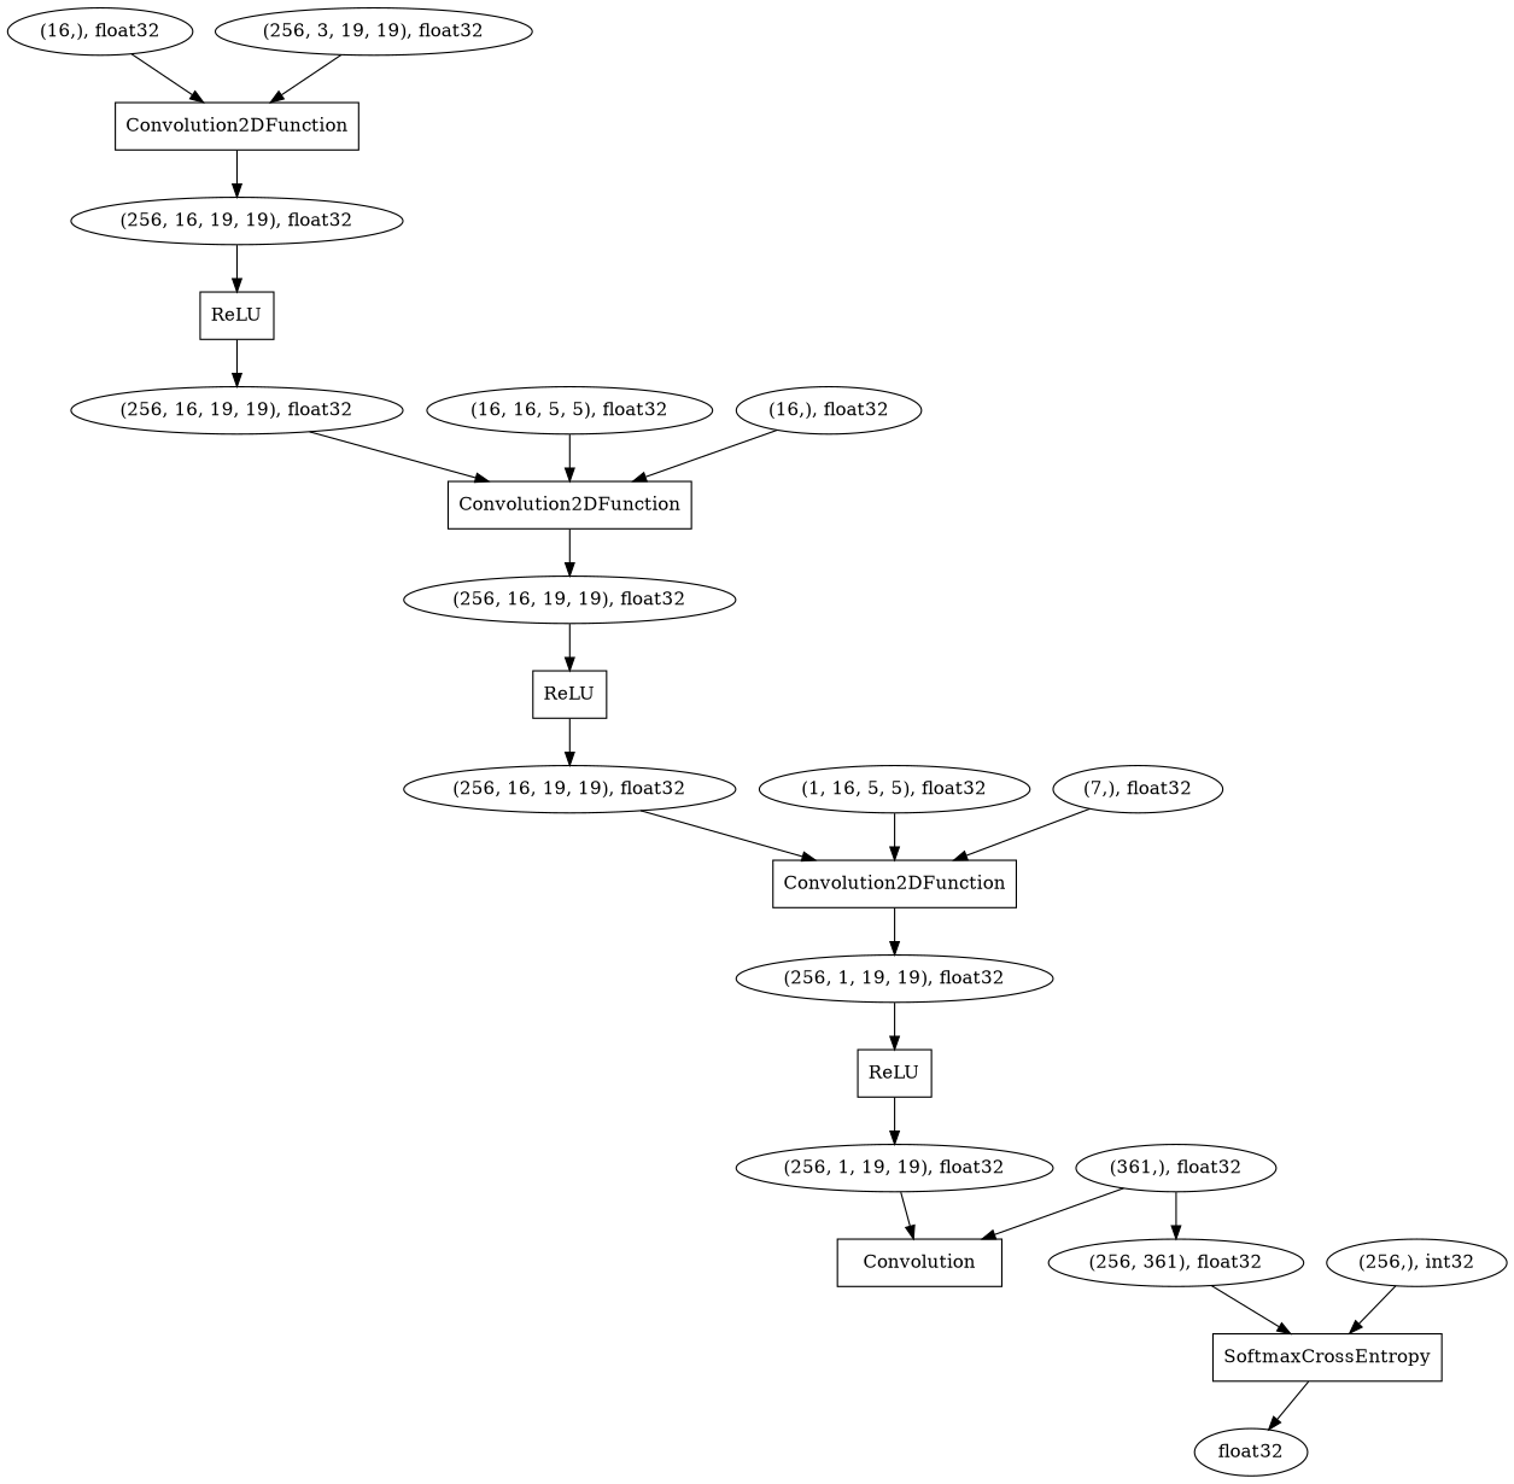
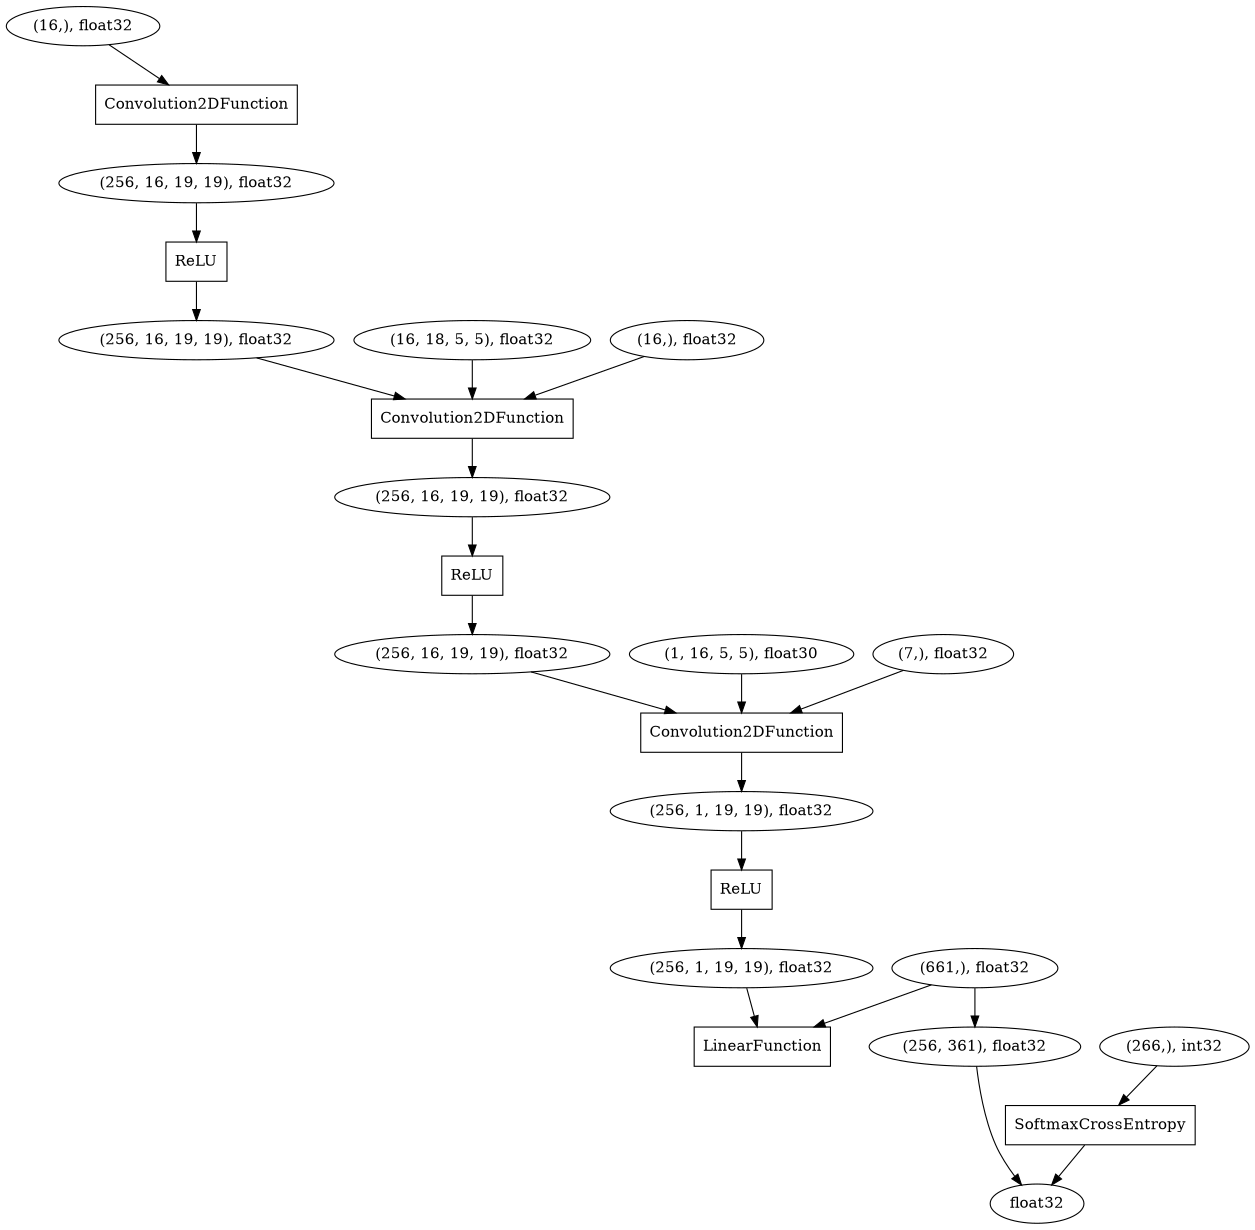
  digraph {
    node [shape=oval]
    n1 [label=Convolution2DFunction shape=box]
    n2 [label="(256, 1, 19, 19), float32"]
    n3 [label=ReLU shape=box]
    n4 [label="(256, 1, 19, 19), float32"]
    n5 [label=Convolution2DFunction shape=box]
    n6 [label="(256, 16, 19, 19), float32"]
    n7 [label=ReLU shape=box]
    n8 [label=Convolution2DFunction shape=box]
    n9 [label="(256, 16, 19, 19), float32"]
    n10 [label="(256, 16, 19, 19), float32"]
-   n11 [label="(361,), float32"]
-   n12 [label=Convolution shape=box]
+   n11 [label="(661,), float32"]
+   n12 [label=LinearFunction shape=box]
    n13 [label="(256, 361), float32"]
    n14 [label=float32]
    n15 [label="(16,), float32"]
    n16 [label=ReLU shape=box]
    n17 [label="(256, 16, 19, 19), float32"]
-   n18 [label="(256, 3, 19, 19), float32"]
    n19 [label=SoftmaxCrossEntropy shape=box]
-   n20 [label="(16, 16, 5, 5), float32"]
+   n20 [label="(16, 18, 5, 5), float32"]
    n21 [label="(16,), float32"]
-   n22 [label="(256,), int32"]
-   n23 [label="(1, 16, 5, 5), float32"]
+   n22 [label="(266,), int32"]
+   n23 [label="(1, 16, 5, 5), float30"]
    n24 [label="(7,), float32"]
    n1 -> n2
    n2 -> n3
    n3 -> n4
    n4 -> n12
    n5 -> n6
    n6 -> n7
    n7 -> n10
    n8 -> n9
    n9 -> n16
    n10 -> n1
    n11 -> n12
    n11 -> n13
-   n13 -> n19
+   n13 -> n14
    n15 -> n8
    n16 -> n17
    n17 -> n5
-   n18 -> n8
    n19 -> n14
    n20 -> n5
    n21 -> n5
    n22 -> n19
    n23 -> n1
    n24 -> n1
  }
